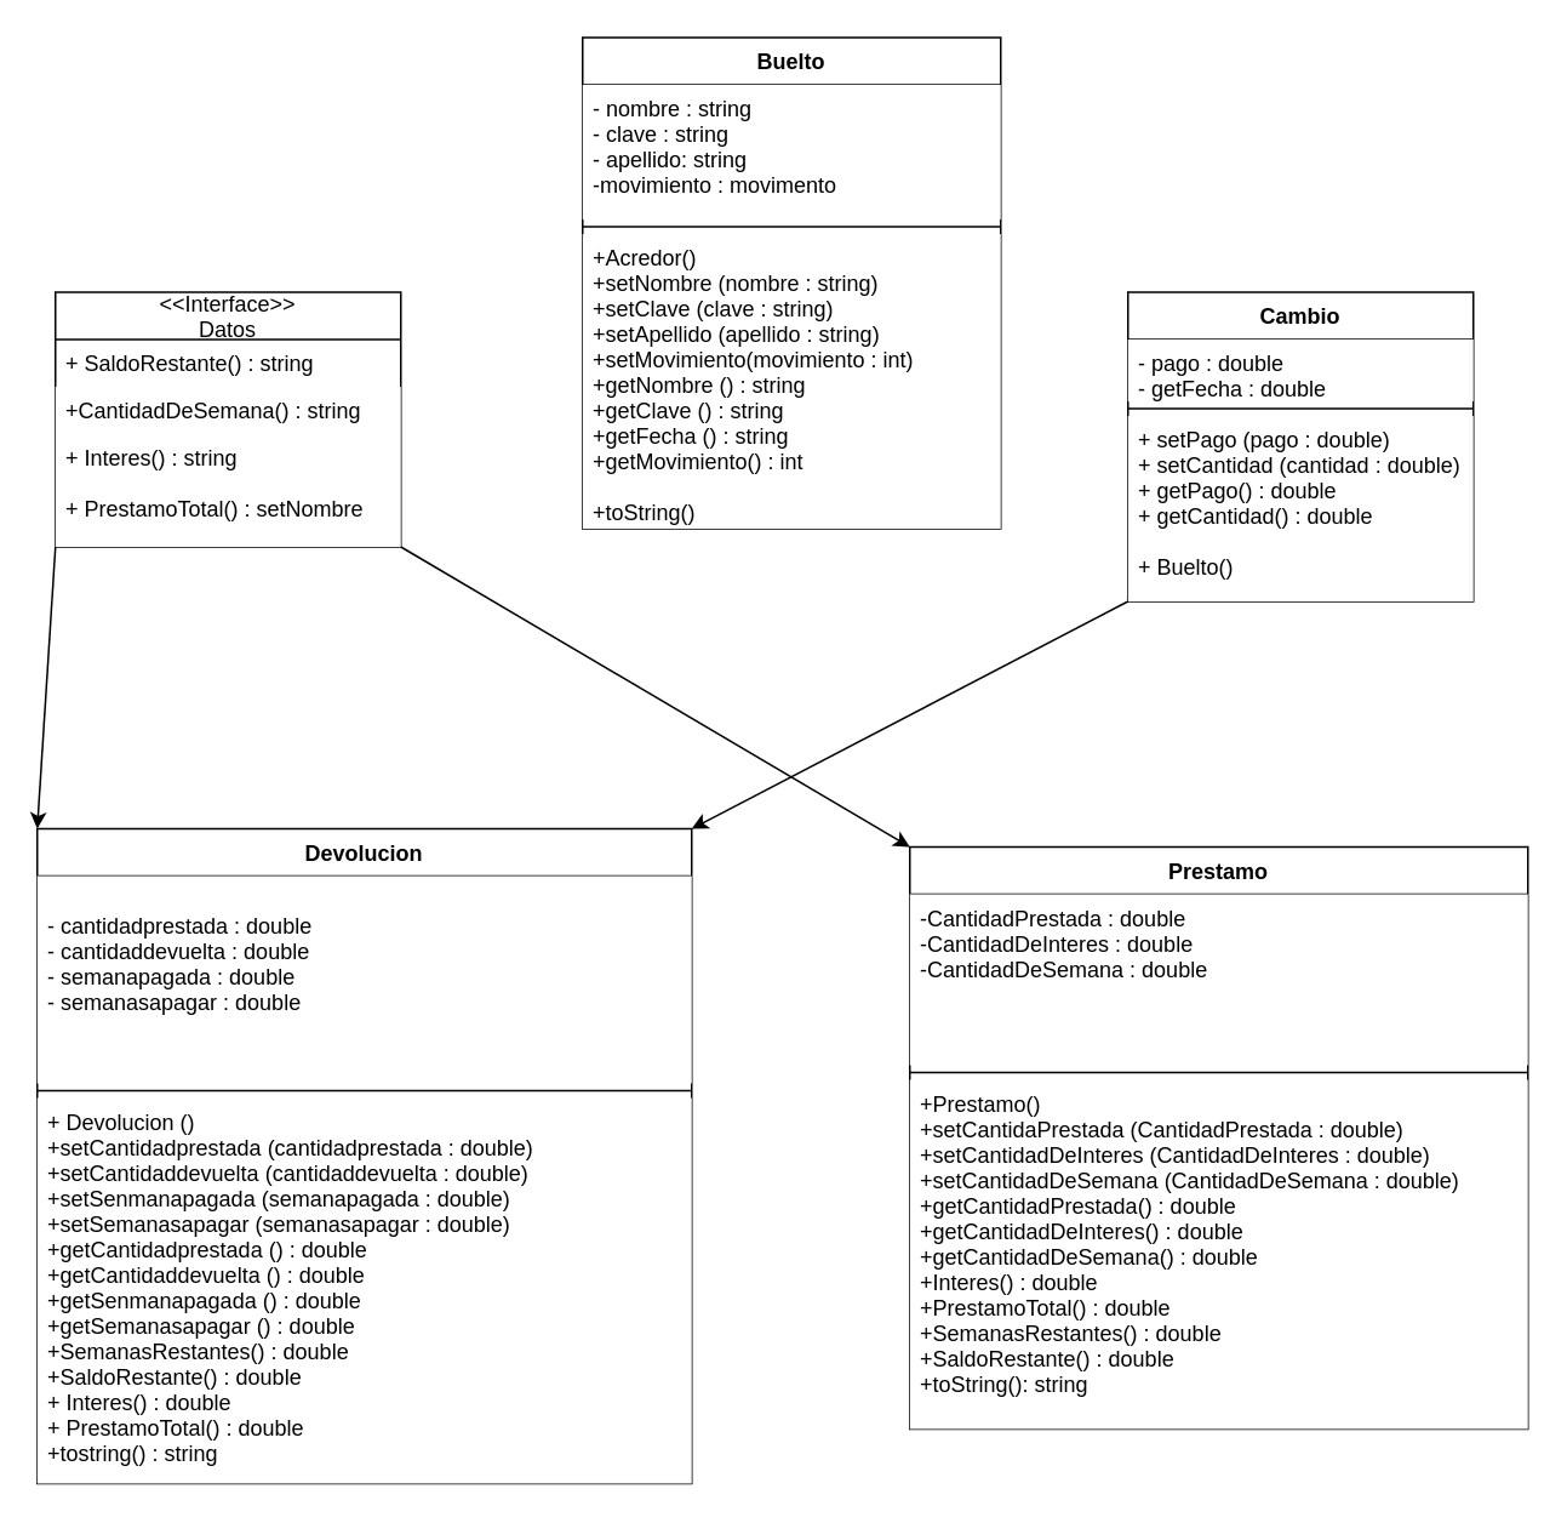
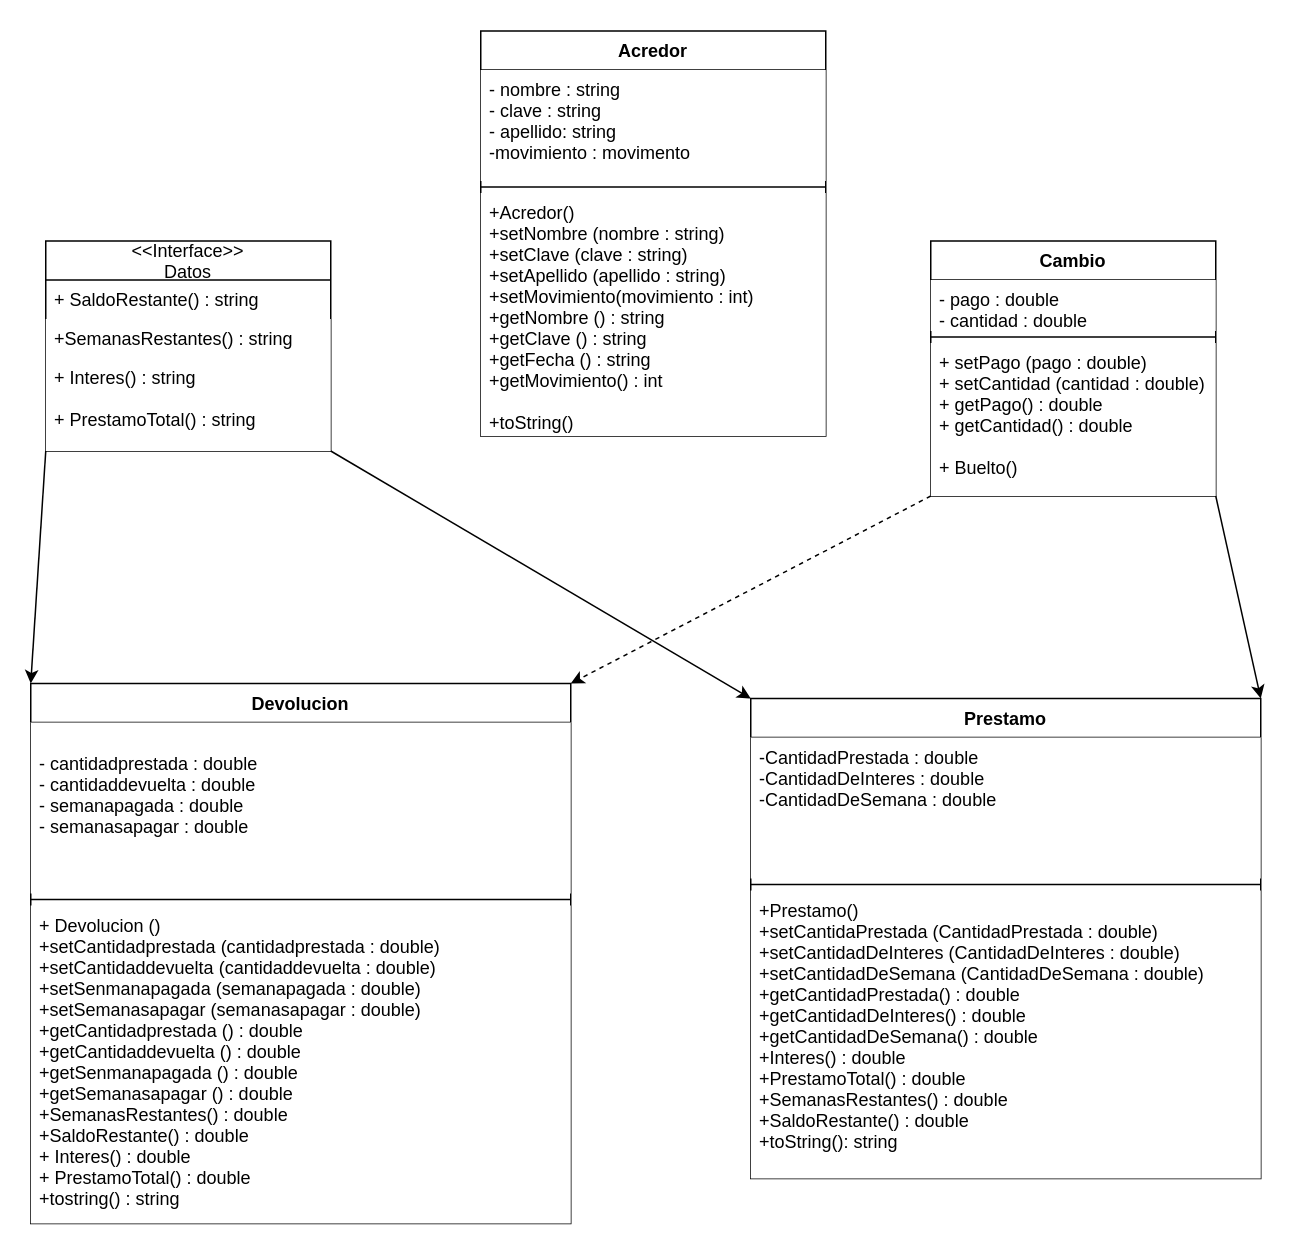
  <mxCell id="0" />
  <mxCell id="1" parent="0" />
  <mxCell id="2" value="Devolucion" style="swimlane;fontStyle=1;align=center;verticalAlign=top;childLayout=stackLayout;horizontal=1;startSize=26;horizontalStack=0;resizeParent=1;resizeParentMax=0;resizeLast=0;collapsible=1;marginBottom=0;" parent="1" vertex="1"><mxGeometry x="20" y="455" width="360" height="360" as="geometry" /></mxCell>
  <mxCell id="3" value="&#10;- cantidadprestada : double&#10;- cantidaddevuelta : double&#10;- semanapagada : double&#10;- semanasapagar : double&#10;" style="text;strokeColor=none;fillColor=default;align=left;verticalAlign=top;spacingLeft=4;spacingRight=4;overflow=hidden;rotatable=0;points=[[0,0.5],[1,0.5]];portConstraint=eastwest;" parent="2" vertex="1"><mxGeometry y="26" width="360" height="114" as="geometry" /></mxCell>
  <mxCell id="4" value="" style="line;strokeWidth=1;fillColor=none;align=left;verticalAlign=middle;spacingTop=-1;spacingLeft=3;spacingRight=3;rotatable=0;labelPosition=right;points=[];portConstraint=eastwest;strokeColor=inherit;" parent="2" vertex="1"><mxGeometry y="140" width="360" height="8" as="geometry" /></mxCell>
  <mxCell id="5" value="+ Devolucion ()&#10;+setCantidadprestada (cantidadprestada : double)&#10;+setCantidaddevuelta (cantidaddevuelta : double)&#10;+setSenmanapagada (semanapagada : double)&#10;+setSemanasapagar (semanasapagar : double)&#10;+getCantidadprestada () : double&#10;+getCantidaddevuelta () : double&#10;+getSenmanapagada () : double&#10;+getSemanasapagar () : double&#10;+SemanasRestantes() : double&#10;+SaldoRestante() : double&#10;+ Interes() : double&#10;+ PrestamoTotal() : double&#10;+tostring() : string" style="text;strokeColor=none;fillColor=default;align=left;verticalAlign=top;spacingLeft=4;spacingRight=4;overflow=hidden;rotatable=0;points=[[0,0.5],[1,0.5]];portConstraint=eastwest;" parent="2" vertex="1"><mxGeometry y="148" width="360" height="212" as="geometry" /></mxCell>
- <mxCell id="6" value="Buelto" style="swimlane;fontStyle=1;align=center;verticalAlign=top;childLayout=stackLayout;horizontal=1;startSize=26;horizontalStack=0;resizeParent=1;resizeParentMax=0;resizeLast=0;collapsible=1;marginBottom=0;" parent="1" vertex="1"><mxGeometry x="320" y="20" width="230" height="270" as="geometry" /></mxCell>
+ <mxCell id="6" value="Acredor" style="swimlane;fontStyle=1;align=center;verticalAlign=top;childLayout=stackLayout;horizontal=1;startSize=26;horizontalStack=0;resizeParent=1;resizeParentMax=0;resizeLast=0;collapsible=1;marginBottom=0;" parent="1" vertex="1"><mxGeometry x="320" y="20" width="230" height="270" as="geometry" /></mxCell>
  <mxCell id="7" value="- nombre : string&#10;- clave : string&#10;- apellido: string&#10;-movimiento : movimento" style="text;strokeColor=none;fillColor=default;align=left;verticalAlign=top;spacingLeft=4;spacingRight=4;overflow=hidden;rotatable=0;points=[[0,0.5],[1,0.5]];portConstraint=eastwest;" parent="6" vertex="1"><mxGeometry y="26" width="230" height="74" as="geometry" /></mxCell>
  <mxCell id="8" value="" style="line;strokeWidth=1;fillColor=none;align=left;verticalAlign=middle;spacingTop=-1;spacingLeft=3;spacingRight=3;rotatable=0;labelPosition=right;points=[];portConstraint=eastwest;strokeColor=inherit;" parent="6" vertex="1"><mxGeometry y="100" width="230" height="8" as="geometry" /></mxCell>
  <mxCell id="9" value="+Acredor()&#10;+setNombre (nombre : string)&#10;+setClave (clave : string)&#10;+setApellido (apellido : string)&#10;+setMovimiento(movimiento : int)&#10;+getNombre () : string&#10;+getClave () : string&#10;+getFecha () : string&#10;+getMovimiento() : int&#10;&#10;+toString()" style="text;strokeColor=none;fillColor=default;align=left;verticalAlign=top;spacingLeft=4;spacingRight=4;overflow=hidden;rotatable=0;points=[[0,0.5],[1,0.5]];portConstraint=eastwest;" parent="6" vertex="1"><mxGeometry y="108" width="230" height="162" as="geometry" /></mxCell>
  <mxCell id="10" value="Prestamo" style="swimlane;fontStyle=1;align=center;verticalAlign=top;childLayout=stackLayout;horizontal=1;startSize=26;horizontalStack=0;resizeParent=1;resizeParentMax=0;resizeLast=0;collapsible=1;marginBottom=0;" parent="1" vertex="1"><mxGeometry x="500" y="465" width="340" height="320" as="geometry" /></mxCell>
  <mxCell id="11" value="-CantidadPrestada : double&#10;-CantidadDeInteres : double&#10;-CantidadDeSemana : double" style="text;strokeColor=none;fillColor=default;align=left;verticalAlign=top;spacingLeft=4;spacingRight=4;overflow=hidden;rotatable=0;points=[[0,0.5],[1,0.5]];portConstraint=eastwest;" parent="10" vertex="1"><mxGeometry y="26" width="340" height="94" as="geometry" /></mxCell>
  <mxCell id="12" value="" style="line;strokeWidth=1;fillColor=none;align=left;verticalAlign=middle;spacingTop=-1;spacingLeft=3;spacingRight=3;rotatable=0;labelPosition=right;points=[];portConstraint=eastwest;strokeColor=inherit;" parent="10" vertex="1"><mxGeometry y="120" width="340" height="8" as="geometry" /></mxCell>
  <mxCell id="13" value="+Prestamo()&#10;+setCantidaPrestada (CantidadPrestada : double)&#10;+setCantidadDeInteres (CantidadDeInteres : double)&#10;+setCantidadDeSemana (CantidadDeSemana : double)&#10;+getCantidadPrestada() : double&#10;+getCantidadDeInteres() : double&#10;+getCantidadDeSemana() : double&#10;+Interes() : double&#10;+PrestamoTotal() : double&#10;+SemanasRestantes() : double&#10;+SaldoRestante() : double&#10;+toString(): string&#10;" style="text;strokeColor=none;fillColor=default;align=left;verticalAlign=top;spacingLeft=4;spacingRight=4;overflow=hidden;rotatable=0;points=[[0,0.5],[1,0.5]];portConstraint=eastwest;" parent="10" vertex="1"><mxGeometry y="128" width="340" height="192" as="geometry" /></mxCell>
  <mxCell id="14" style="edgeStyle=none;html=1;exitX=0;exitY=1;exitDx=0;exitDy=0;entryX=0;entryY=0;entryDx=0;entryDy=0;" edge="1" parent="1" source="16" target="2"><mxGeometry relative="1" as="geometry" /></mxCell>
  <mxCell id="15" style="edgeStyle=none;html=1;exitX=1;exitY=1;exitDx=0;exitDy=0;entryX=0;entryY=0;entryDx=0;entryDy=0;" edge="1" parent="1" source="16" target="10"><mxGeometry relative="1" as="geometry"><mxPoint x="490" y="450" as="targetPoint" /></mxGeometry></mxCell>
  <mxCell id="16" value="&lt;&lt;Interface&gt;&gt;&#10;Datos" style="swimlane;fontStyle=0;childLayout=stackLayout;horizontal=1;startSize=26;fillColor=default;horizontalStack=0;resizeParent=1;resizeParentMax=0;resizeLast=0;collapsible=1;marginBottom=0;" parent="1" vertex="1"><mxGeometry x="30" width="190" height="140" as="geometry" y="160" /></mxCell>
  <mxCell id="17" value="+ SaldoRestante() : string" style="text;strokeColor=none;fillColor=none;align=left;verticalAlign=top;spacingLeft=4;spacingRight=4;overflow=hidden;rotatable=0;points=[[0,0.5],[1,0.5]];portConstraint=eastwest;" parent="16" vertex="1"><mxGeometry y="26" width="190" height="26" as="geometry" /></mxCell>
- <mxCell id="18" value="+CantidadDeSemana() : string" style="text;strokeColor=none;fillColor=default;align=left;verticalAlign=top;spacingLeft=4;spacingRight=4;overflow=hidden;rotatable=0;points=[[0,0.5],[1,0.5]];portConstraint=eastwest;" parent="16" vertex="1"><mxGeometry y="52" width="190" height="26" as="geometry" /></mxCell>
- <mxCell id="19" value="+ Interes() : string&#10;&#10;+ PrestamoTotal() : setNombre" style="text;strokeColor=none;fillColor=default;align=left;verticalAlign=top;spacingLeft=4;spacingRight=4;overflow=hidden;rotatable=0;points=[[0,0.5],[1,0.5]];portConstraint=eastwest;" parent="16" vertex="1"><mxGeometry y="78" width="190" height="62" as="geometry" /></mxCell>
- <mxCell id="20" style="edgeStyle=none;html=1;exitX=0;exitY=1;exitDx=0;exitDy=0;entryX=1;entryY=0;entryDx=0;entryDy=0;" edge="1" parent="1" source="22" target="2"><mxGeometry relative="1" as="geometry" /></mxCell>
+ <mxCell id="18" value="+SemanasRestantes() : string" style="text;strokeColor=none;fillColor=default;align=left;verticalAlign=top;spacingLeft=4;spacingRight=4;overflow=hidden;rotatable=0;points=[[0,0.5],[1,0.5]];portConstraint=eastwest;" parent="16" vertex="1"><mxGeometry y="52" width="190" height="26" as="geometry" /></mxCell>
+ <mxCell id="19" value="+ Interes() : string&#10;&#10;+ PrestamoTotal() : string" style="text;strokeColor=none;fillColor=default;align=left;verticalAlign=top;spacingLeft=4;spacingRight=4;overflow=hidden;rotatable=0;points=[[0,0.5],[1,0.5]];portConstraint=eastwest;" parent="16" vertex="1"><mxGeometry y="78" width="190" height="62" as="geometry" /></mxCell>
+ <mxCell id="20" style="edgeStyle=none;html=1;exitX=0;exitY=1;exitDx=0;exitDy=0;entryX=1;entryY=0;entryDx=0;entryDy=0;dashed=1;" edge="1" parent="1" source="22" target="2"><mxGeometry relative="1" as="geometry" /></mxCell>
+ <mxCell id="21" style="edgeStyle=none;html=1;exitX=1;exitY=1;exitDx=0;exitDy=0;entryX=1;entryY=0;entryDx=0;entryDy=0;" edge="1" parent="1" source="22" target="10"><mxGeometry relative="1" as="geometry" /></mxCell>
  <mxCell id="22" value="Cambio" style="swimlane;fontStyle=1;align=center;verticalAlign=top;childLayout=stackLayout;horizontal=1;startSize=26;horizontalStack=0;resizeParent=1;resizeParentMax=0;resizeLast=0;collapsible=1;marginBottom=0;" vertex="1" parent="1"><mxGeometry x="620" width="190" height="170" as="geometry" y="160" /></mxCell>
- <mxCell id="23" value="- pago : double&#10;- getFecha : double" style="text;strokeColor=none;fillColor=default;align=left;verticalAlign=top;spacingLeft=4;spacingRight=4;overflow=hidden;rotatable=0;points=[[0,0.5],[1,0.5]];portConstraint=eastwest;" vertex="1" parent="22"><mxGeometry y="26" width="190" height="34" as="geometry" /></mxCell>
+ <mxCell id="23" value="- pago : double&#10;- cantidad : double" style="text;strokeColor=none;fillColor=default;align=left;verticalAlign=top;spacingLeft=4;spacingRight=4;overflow=hidden;rotatable=0;points=[[0,0.5],[1,0.5]];portConstraint=eastwest;" vertex="1" parent="22"><mxGeometry y="26" width="190" height="34" as="geometry" /></mxCell>
  <mxCell id="24" value="" style="line;strokeWidth=1;fillColor=none;align=left;verticalAlign=middle;spacingTop=-1;spacingLeft=3;spacingRight=3;rotatable=0;labelPosition=right;points=[];portConstraint=eastwest;strokeColor=inherit;" vertex="1" parent="22"><mxGeometry y="60" width="190" height="8" as="geometry" /></mxCell>
  <mxCell id="25" value="+ setPago (pago : double)&#10;+ setCantidad (cantidad : double)&#10;+ getPago() : double&#10;+ getCantidad() : double&#10;&#10;+ Buelto()" style="text;strokeColor=none;fillColor=default;align=left;verticalAlign=top;spacingLeft=4;spacingRight=4;overflow=hidden;rotatable=0;points=[[0,0.5],[1,0.5]];portConstraint=eastwest;" vertex="1" parent="22"><mxGeometry y="68" width="190" height="102" as="geometry" /></mxCell>
